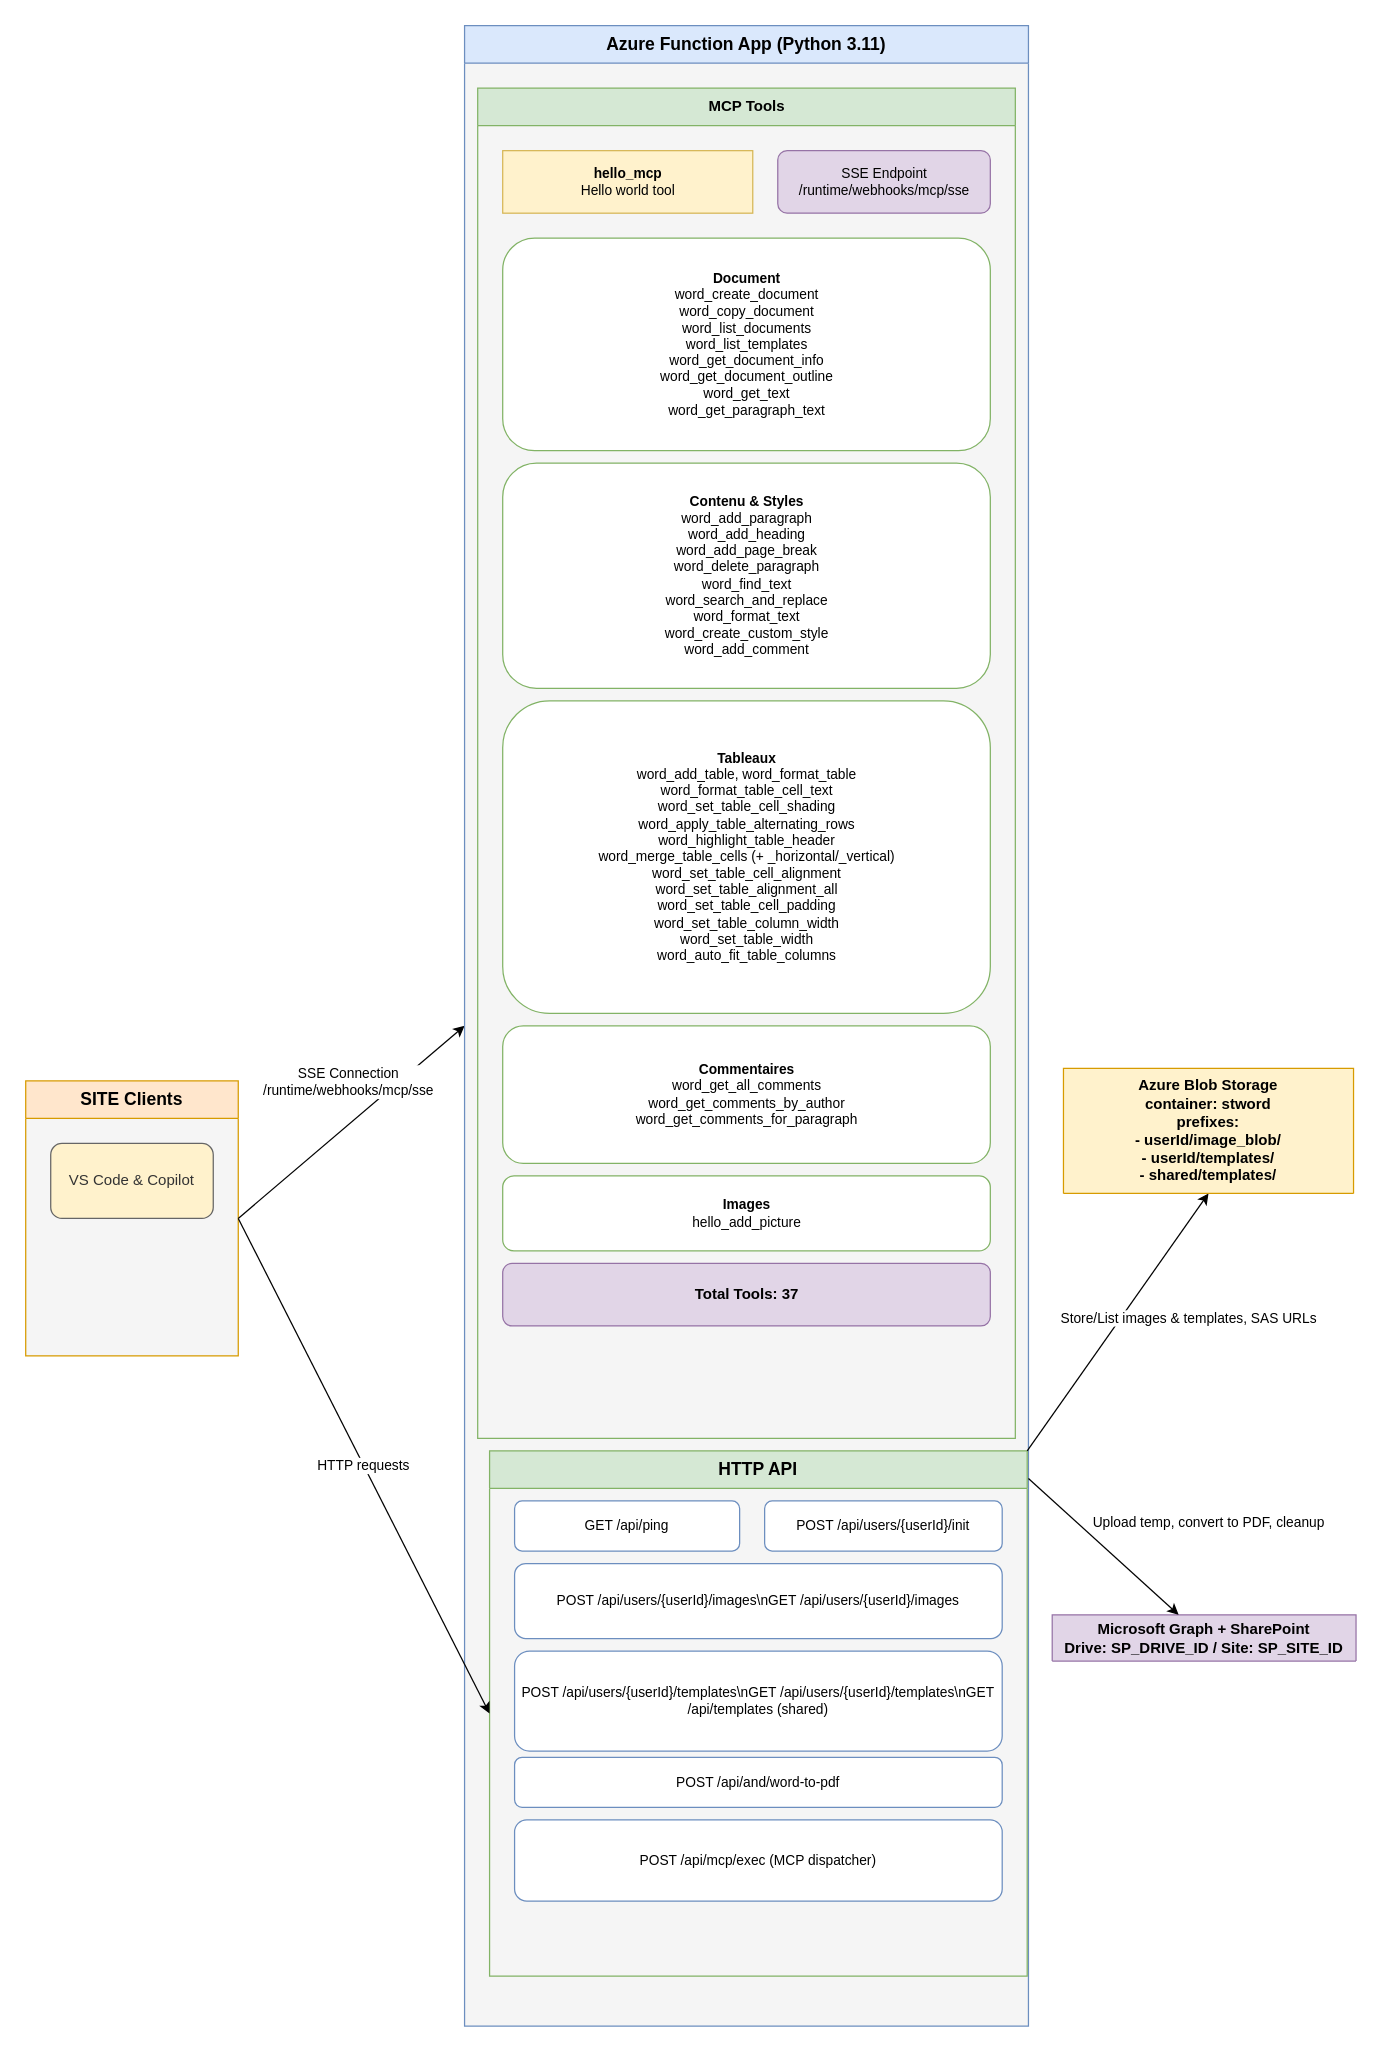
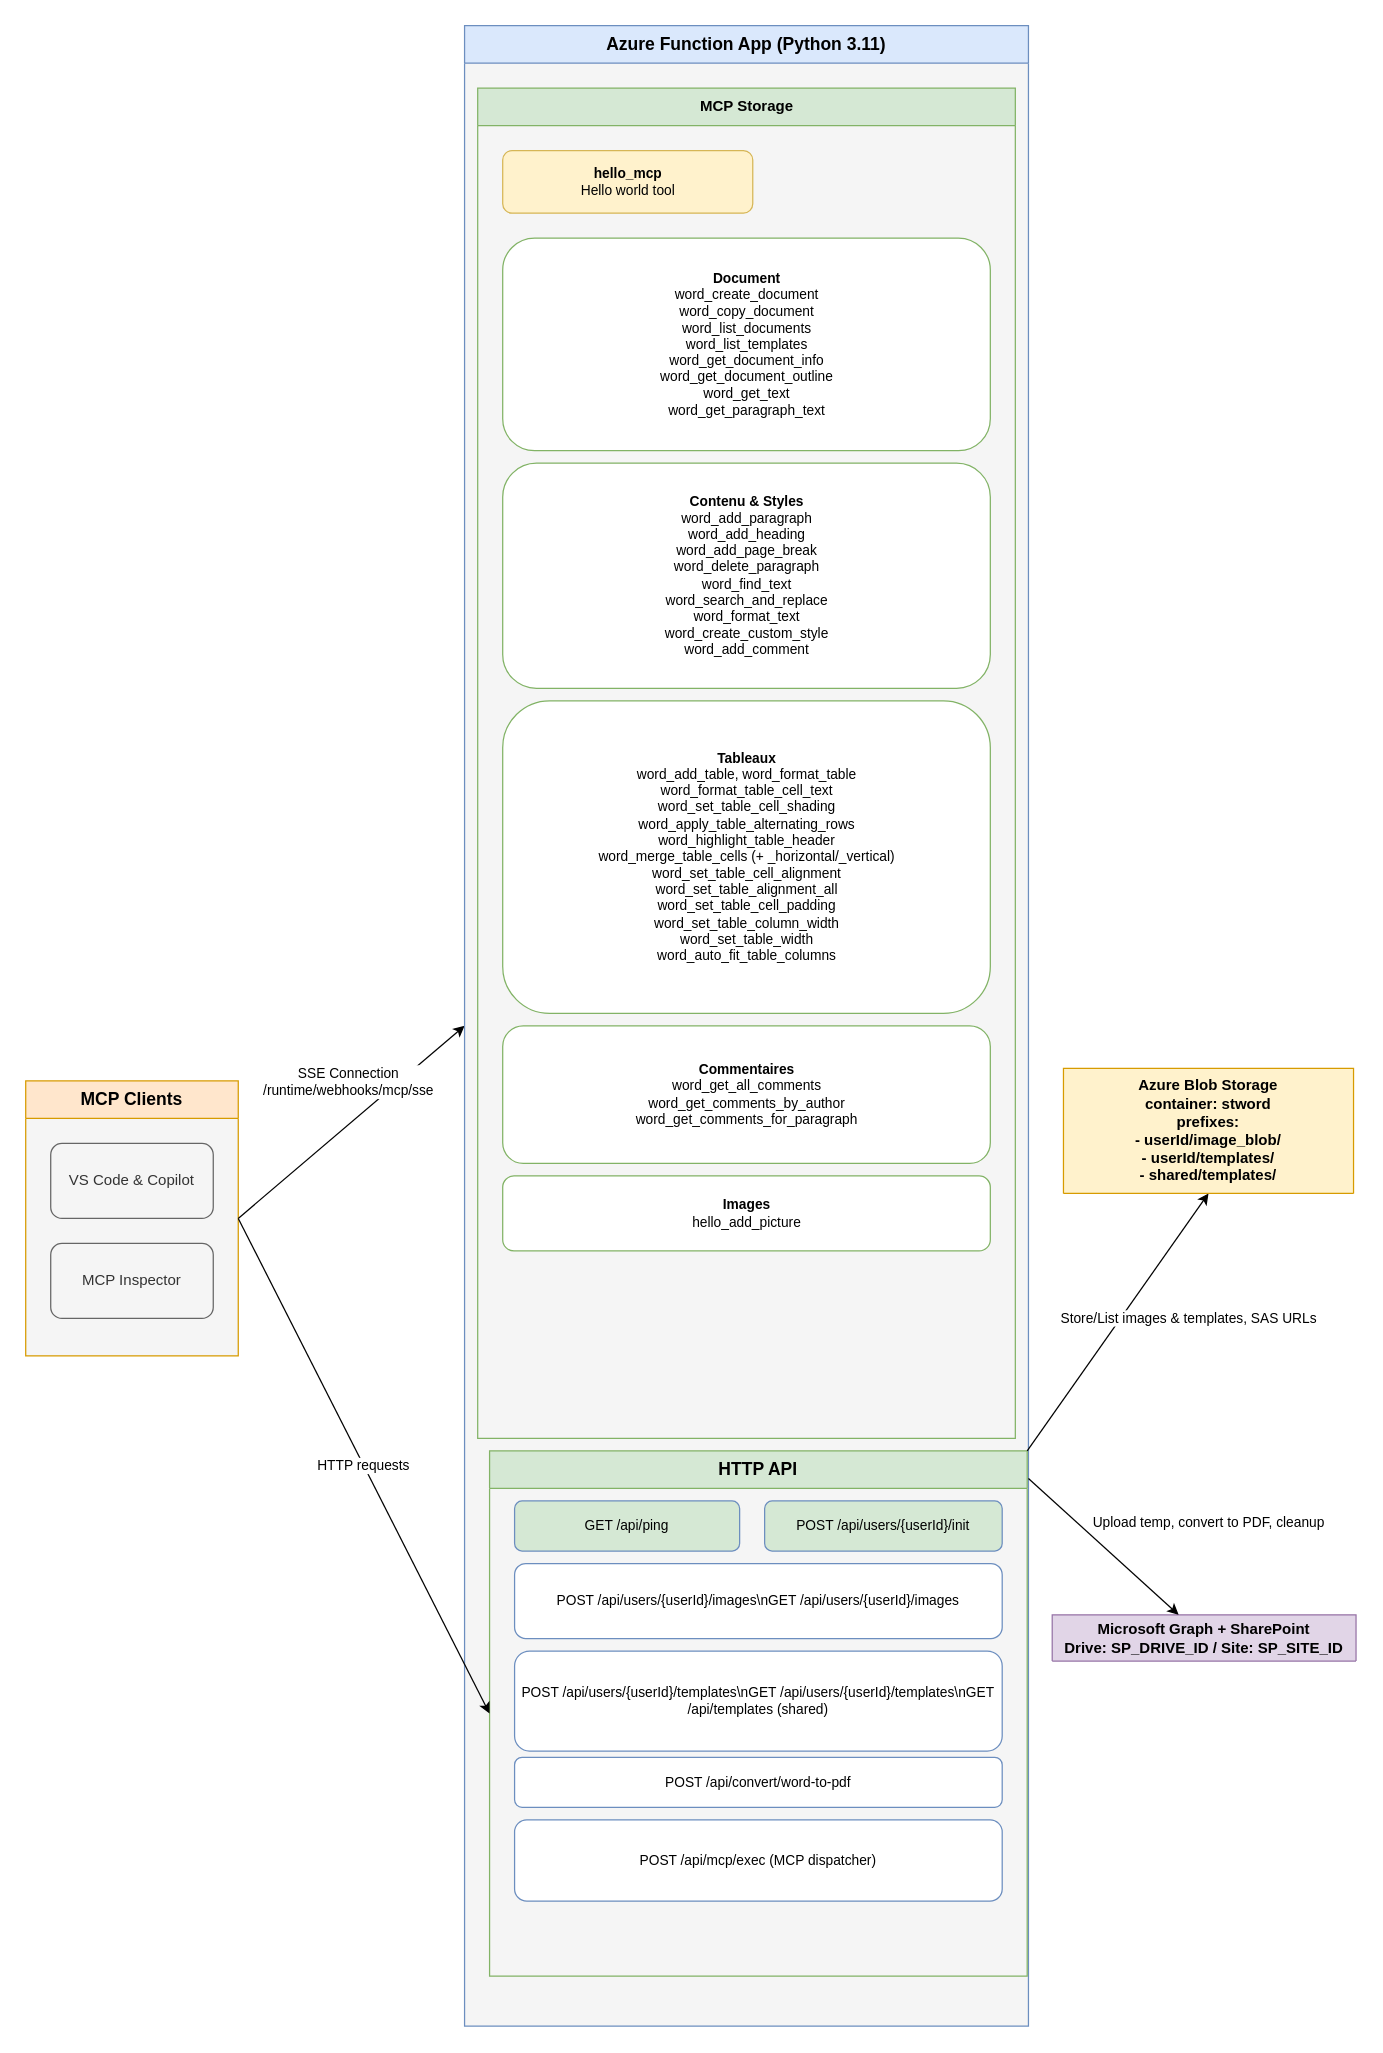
  <mxCell id="0" />
  <mxCell id="1" parent="0" />
- <mxCell id="2" value="SITE Clients" style="swimlane;whiteSpace=wrap;html=1;fillColor=#ffe6cc;strokeColor=#d79b00;startSize=30;fontSize=14;fontStyle=1;swimlaneFillColor=#F5F5F5;" parent="1" vertex="1"><mxGeometry x="20" y="864" width="170" height="220" as="geometry" /></mxCell>
- <mxCell id="3" value="VS Code &amp; Copilot" style="rounded=1;whiteSpace=wrap;html=1;fillColor=#fff2cc;strokeColor=#666666;fontColor=#333333;" parent="2" vertex="1"><mxGeometry x="20" y="50" width="130" height="60" as="geometry" /></mxCell>
+ <mxCell id="2" value="MCP Clients" style="swimlane;whiteSpace=wrap;html=1;fillColor=#ffe6cc;strokeColor=#d79b00;startSize=30;fontSize=14;fontStyle=1;swimlaneFillColor=#F5F5F5;" parent="1" vertex="1"><mxGeometry x="20" y="864" width="170" height="220" as="geometry" /></mxCell>
+ <mxCell id="3" value="VS Code &amp; Copilot" style="rounded=1;whiteSpace=wrap;html=1;fillColor=#f5f5f5;strokeColor=#666666;fontColor=#333333;" parent="2" vertex="1"><mxGeometry x="20" y="50" width="130" height="60" as="geometry" /></mxCell>
+ <mxCell id="4" value="MCP Inspector" style="rounded=1;whiteSpace=wrap;html=1;fillColor=#f5f5f5;strokeColor=#666666;fontColor=#333333;" parent="2" vertex="1"><mxGeometry x="20" y="130" width="130" height="60" as="geometry" /></mxCell>
  <mxCell id="5" value="SSE Connection&#10;/runtime/webhooks/mcp/sse" style="endArrow=classic;html=1;rounded=0;fontSize=11;exitX=1;exitY=0.5;exitDx=0;exitDy=0;entryX=0;entryY=0.5;entryDx=0;entryDy=0;" parent="1" source="2" target="6" edge="1"><mxGeometry x="0.153" y="25" width="50" height="50" relative="1" as="geometry"><mxPoint x="221" y="175" as="sourcePoint" /><mxPoint x="311" y="245" as="targetPoint" /><mxPoint y="-1" as="offset" /></mxGeometry></mxCell>
  <mxCell id="6" value="Azure Function App (Python 3.11)" style="swimlane;whiteSpace=wrap;html=1;fillColor=#dae8fc;strokeColor=#6c8ebf;startSize=30;fontSize=14;fontStyle=1;swimlaneFillColor=#f5f5f5;" parent="1" vertex="1"><mxGeometry x="371" y="20" width="451" height="1600" as="geometry" /></mxCell>
- <mxCell id="7" value="MCP Tools" style="swimlane;whiteSpace=wrap;html=1;fillColor=#d5e8d4;strokeColor=#82b366;startSize=30;" parent="6" vertex="1"><mxGeometry x="10.5" y="50" width="430" height="1080" as="geometry" /></mxCell>
- <mxCell id="8" value="SSE Endpoint&#10;/runtime/webhooks/mcp/sse" style="rounded=1;whiteSpace=wrap;html=1;fillColor=#e1d5e7;strokeColor=#9673a6;fontSize=11;" parent="7" vertex="1"><mxGeometry x="240" y="50" width="170" height="50" as="geometry" /></mxCell>
- <mxCell id="9" value="&lt;b&gt;hello_mcp&lt;/b&gt;&#10;Hello world tool" style="whiteSpace=wrap;html=1;fillColor=#fff2cc;strokeColor=#d6b656;fontSize=11;rounded=0;" parent="7" vertex="1"><mxGeometry x="20" y="50" width="200" height="50" as="geometry" /></mxCell>
+ <mxCell id="7" value="MCP Storage" style="swimlane;whiteSpace=wrap;html=1;fillColor=#d5e8d4;strokeColor=#82b366;startSize=30;" parent="6" vertex="1"><mxGeometry x="10.5" y="50" width="430" height="1080" as="geometry" /></mxCell>
+ <mxCell id="9" value="&lt;b&gt;hello_mcp&lt;/b&gt;&#10;Hello world tool" style="rounded=1;whiteSpace=wrap;html=1;fillColor=#fff2cc;strokeColor=#d6b656;fontSize=11;" parent="7" vertex="1"><mxGeometry x="20" y="50" width="200" height="50" as="geometry" /></mxCell>
  <mxCell id="10" value="&lt;b&gt;Document&lt;/b&gt;&#10;word_create_document&#10;word_copy_document&#10;word_list_documents&#10;word_list_templates&#10;word_get_document_info&#10;word_get_document_outline&#10;word_get_text&#10;word_get_paragraph_text" style="rounded=1;whiteSpace=wrap;html=1;fillColor=#ffffff;strokeColor=#82b366;fontSize=11;" parent="7" vertex="1"><mxGeometry x="20" y="120" width="390" height="170" as="geometry" /></mxCell>
  <mxCell id="11" value="&lt;b&gt;Contenu &amp; Styles&lt;/b&gt;&#10;word_add_paragraph&#10;word_add_heading&#10;word_add_page_break&#10;word_delete_paragraph&#10;word_find_text&#10;word_search_and_replace&#10;word_format_text&#10;word_create_custom_style&#10;word_add_comment" style="rounded=1;whiteSpace=wrap;html=1;fillColor=#ffffff;strokeColor=#82b366;fontSize=11;" parent="7" vertex="1"><mxGeometry x="20" y="300" width="390" height="180" as="geometry" /></mxCell>
  <mxCell id="12" value="&lt;b&gt;Tableaux&lt;/b&gt;&#10;word_add_table, word_format_table&#10;word_format_table_cell_text&#10;word_set_table_cell_shading&#10;word_apply_table_alternating_rows&#10;word_highlight_table_header&#10;word_merge_table_cells (+ _horizontal/_vertical)&#10;word_set_table_cell_alignment&#10;word_set_table_alignment_all&#10;word_set_table_cell_padding&#10;word_set_table_column_width&#10;word_set_table_width&#10;word_auto_fit_table_columns" style="rounded=1;whiteSpace=wrap;html=1;fillColor=#ffffff;strokeColor=#82b366;fontSize=11;" parent="7" vertex="1"><mxGeometry x="20" y="490" width="390" height="250" as="geometry" /></mxCell>
  <mxCell id="13" value="&lt;b&gt;Commentaires&lt;/b&gt;&#10;word_get_all_comments&#10;word_get_comments_by_author&#10;word_get_comments_for_paragraph" style="rounded=1;whiteSpace=wrap;html=1;fillColor=#ffffff;strokeColor=#82b366;fontSize=11;" parent="7" vertex="1"><mxGeometry x="20" y="750" width="390" height="110" as="geometry" /></mxCell>
  <mxCell id="14" value="&lt;b&gt;Images&lt;/b&gt;&#10;hello_add_picture" style="rounded=1;whiteSpace=wrap;html=1;fillColor=#ffffff;strokeColor=#82b366;fontSize=11;" parent="7" vertex="1"><mxGeometry x="20" y="870" width="390" height="60" as="geometry" /></mxCell>
- <mxCell id="15" value="&lt;b&gt;Total Tools:&lt;/b&gt; 37" style="rounded=1;whiteSpace=wrap;html=1;fillColor=#e1d5e7;strokeColor=#9673a6;fontSize=12;fontStyle=1;" parent="7" vertex="1"><mxGeometry x="20" y="940" width="390" height="50" as="geometry" /></mxCell>
  <mxCell id="16" value="HTTP API" style="swimlane;whiteSpace=wrap;html=1;fillColor=#d5e8d4;strokeColor=#82b366;startSize=30;fontSize=14;fontStyle=1;swimlaneFillColor=#f5f5f5;" vertex="1" parent="6"><mxGeometry x="20" y="1140" width="430" height="420" as="geometry" /></mxCell>
- <mxCell id="17" value="GET /api/ping" style="rounded=1;whiteSpace=wrap;html=1;fillColor=#ffffff;strokeColor=#6c8ebf;fontSize=11;" vertex="1" parent="16"><mxGeometry x="20" y="40" width="180" height="40" as="geometry" /></mxCell>
- <mxCell id="18" value="POST /api/users/{userId}/init" style="rounded=1;whiteSpace=wrap;html=1;fillColor=#ffffff;strokeColor=#6c8ebf;fontSize=11;" vertex="1" parent="16"><mxGeometry x="220" y="40" width="190" height="40" as="geometry" /></mxCell>
+ <mxCell id="17" value="GET /api/ping" style="rounded=1;whiteSpace=wrap;html=1;fillColor=#d5e8d4;strokeColor=#6c8ebf;fontSize=11;" vertex="1" parent="16"><mxGeometry x="20" y="40" width="180" height="40" as="geometry" /></mxCell>
+ <mxCell id="18" value="POST /api/users/{userId}/init" style="rounded=1;whiteSpace=wrap;html=1;fillColor=#d5e8d4;strokeColor=#6c8ebf;fontSize=11;" vertex="1" parent="16"><mxGeometry x="220" y="40" width="190" height="40" as="geometry" /></mxCell>
  <mxCell id="19" value="POST /api/users/{userId}/images\nGET /api/users/{userId}/images" style="rounded=1;whiteSpace=wrap;html=1;fillColor=#ffffff;strokeColor=#6c8ebf;fontSize=11;" vertex="1" parent="16"><mxGeometry x="20" y="90" width="390" height="60" as="geometry" /></mxCell>
  <mxCell id="20" value="POST /api/users/{userId}/templates\nGET /api/users/{userId}/templates\nGET /api/templates (shared)" style="rounded=1;whiteSpace=wrap;html=1;fillColor=#ffffff;strokeColor=#6c8ebf;fontSize=11;" vertex="1" parent="16"><mxGeometry x="20" y="160" width="390" height="80" as="geometry" /></mxCell>
- <mxCell id="21" value="POST /api/and/word-to-pdf" style="rounded=1;whiteSpace=wrap;html=1;fillColor=#ffffff;strokeColor=#6c8ebf;fontSize=11;" vertex="1" parent="16"><mxGeometry x="20" y="245" width="390" height="40" as="geometry" /></mxCell>
+ <mxCell id="21" value="POST /api/convert/word-to-pdf" style="rounded=1;whiteSpace=wrap;html=1;fillColor=#ffffff;strokeColor=#6c8ebf;fontSize=11;" vertex="1" parent="16"><mxGeometry x="20" y="245" width="390" height="40" as="geometry" /></mxCell>
  <mxCell id="22" value="POST /api/mcp/exec (MCP dispatcher)" style="rounded=1;whiteSpace=wrap;html=1;fillColor=#ffffff;strokeColor=#6c8ebf;fontSize=11;" vertex="1" parent="16"><mxGeometry x="20" y="295" width="390" height="65" as="geometry" /></mxCell>
  <mxCell id="23" value="Microsoft Graph + SharePoint&#10;Drive: SP_DRIVE_ID / Site: SP_SITE_ID" style="swimlane;whiteSpace=wrap;html=1;fillColor=#e1d5e7;strokeColor=#9673a6;startSize=37;fontSize=12;" vertex="1" parent="1"><mxGeometry x="841" y="1291" width="243" height="37" as="geometry" /></mxCell>
  <mxCell id="24" value="HTTP requests" style="endArrow=classic;html=1;rounded=0;fontSize=11;exitX=1;exitY=0.5;exitDx=0;exitDy=0;entryX=0;entryY=0.5;entryDx=0;entryDy=0;" edge="1" parent="1" source="2" target="16"><mxGeometry relative="1" as="geometry" /></mxCell>
  <mxCell id="25" value="Store/List images &amp; templates, SAS URLs" style="endArrow=classic;html=1;rounded=0;fontSize=11;entryX=0.5;entryY=1;entryDx=0;entryDy=0;exitX=1;exitY=0;exitDx=0;exitDy=0;" edge="1" parent="1" source="16" target="27"><mxGeometry x="0.277" y="-44" relative="1" as="geometry"><mxPoint x="934.349" y="501" as="targetPoint" /><mxPoint as="offset" /></mxGeometry></mxCell>
  <mxCell id="26" value="Upload temp, convert to PDF, cleanup" style="endArrow=classic;html=1;rounded=0;fontSize=11;" edge="1" parent="1" target="23"><mxGeometry x="0.605" y="71" relative="1" as="geometry"><mxPoint x="822" y="1182" as="sourcePoint" /><mxPoint as="offset" /></mxGeometry></mxCell>
  <mxCell id="27" value="Azure Blob Storage&#10;container: stword&#10;prefixes:&#10;- userId/image_blob/&#10;- userId/templates/&#10;- shared/templates/" style="swimlane;whiteSpace=wrap;html=1;fillColor=#fff2cc;strokeColor=#d79b00;startSize=100;fontSize=12;" vertex="1" parent="1"><mxGeometry x="850" y="854" width="232" height="100" as="geometry"><mxRectangle x="840" y="345" width="152" height="98" as="alternateBounds" /></mxGeometry></mxCell>
